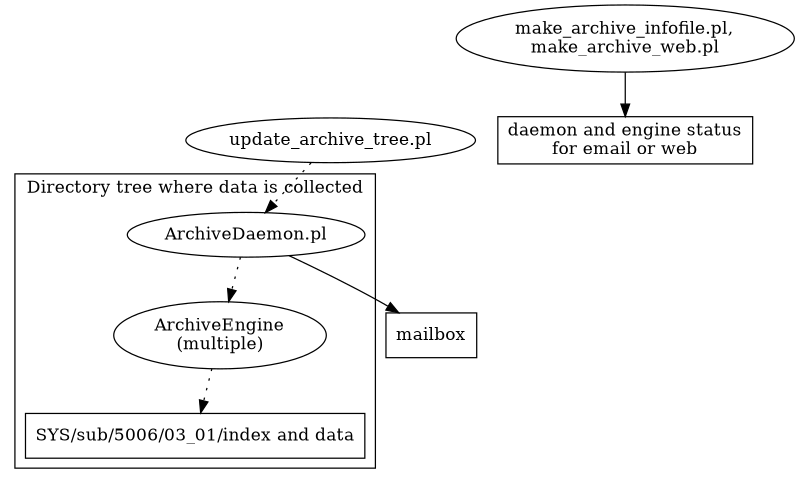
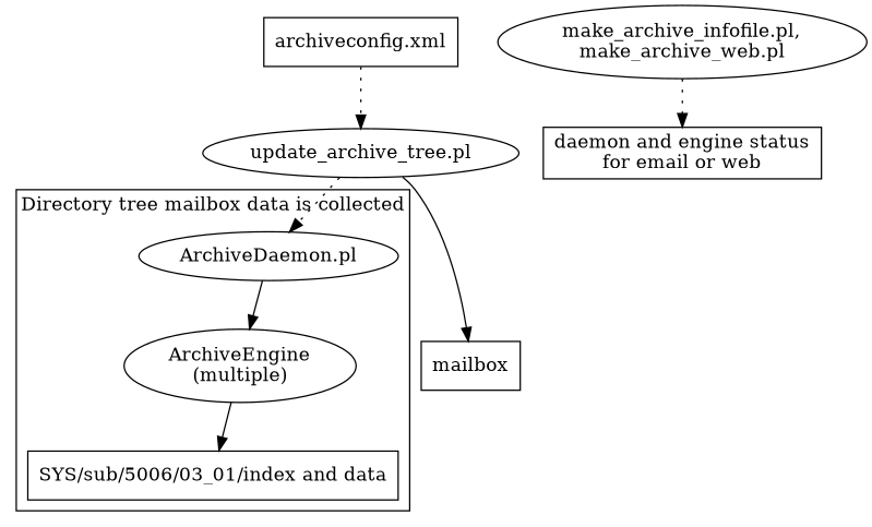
  digraph {
    compound=true
    node [shape=ellipse]
    n1 [label="ArchiveDaemon.pl"]
    n2 [label="ArchiveEngine\l(multiple)"]
    n3 [label="SYS/sub/5006/03_01/index and data" shape=box]
    n4 [label=mailbox shape=box]
+   n5 [label="archiveconfig.xml" shape=box]
    n6 [label="update_archive_tree.pl"]
    n7 [label="make_archive_infofile.pl,\lmake_archive_web.pl"]
    n8 [label="daemon and engine status\lfor email or web" shape=box]
    subgraph cluster_1 {
-     label="Directory tree where data is collected"
+     label="Directory tree mailbox data is collected"
      n1
      n2
      n3
    }
-   n1 -> n2 [style=dotted]
-   n1 -> n4
-   n2 -> n3 [style=dotted]
+   n1 -> n2
+   n6 -> n4
+   n2 -> n3
+   n5 -> n6 [style=dotted]
    n6 -> n1 [style=dotted]
-   n7 -> n8
+   n7 -> n8 [style=dotted]
  }
